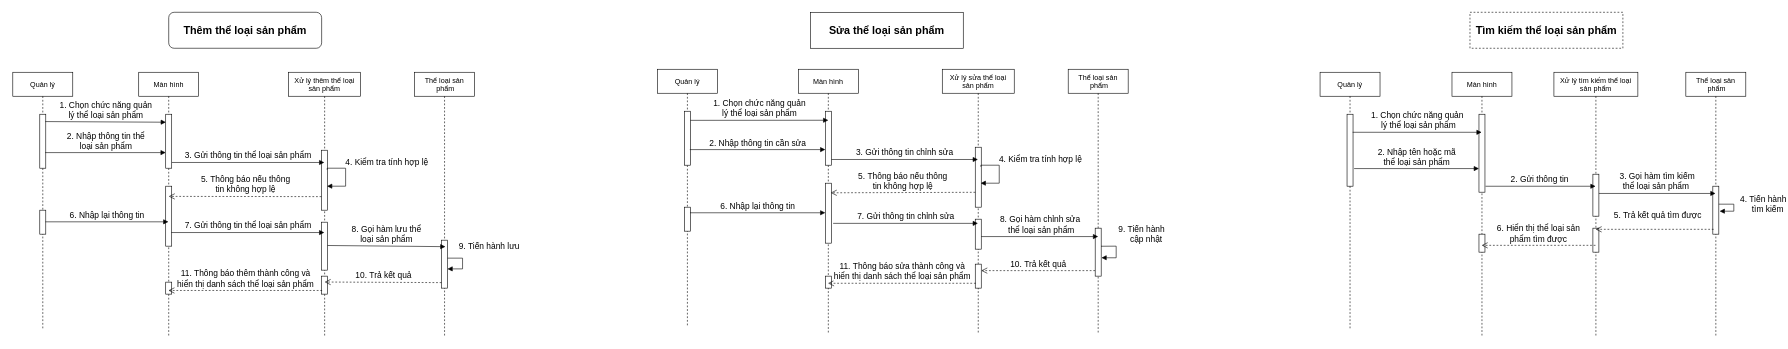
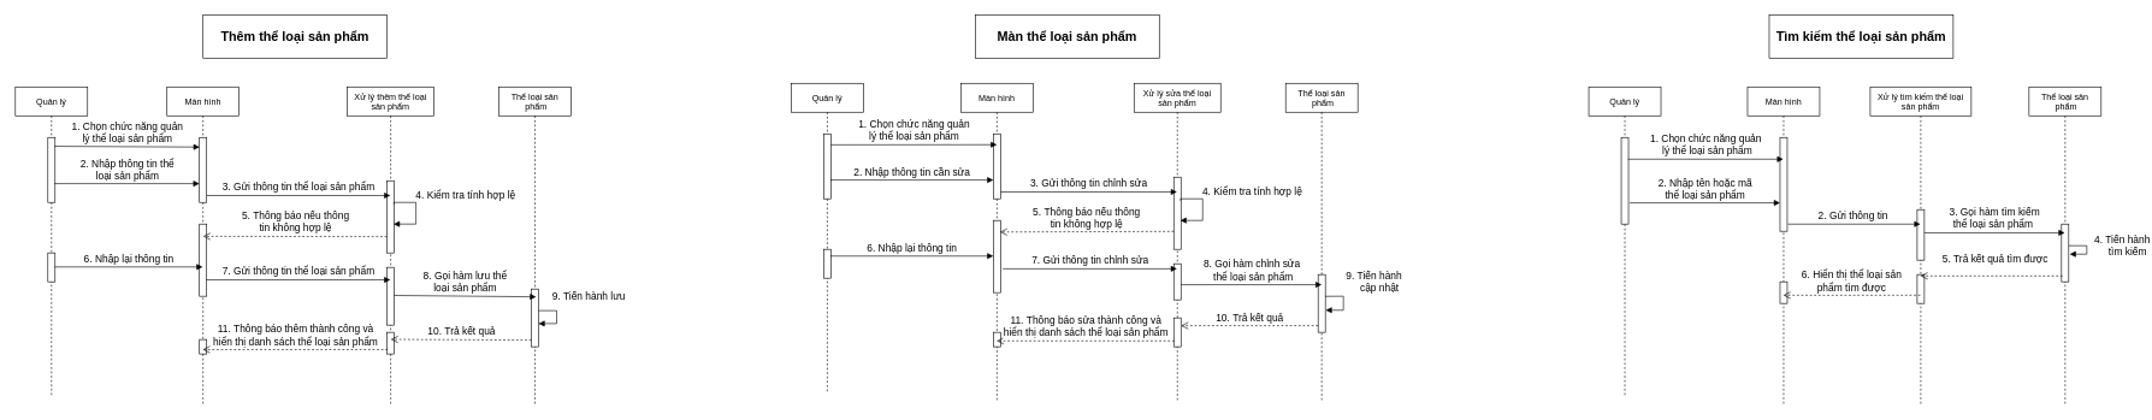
  <mxCell id="0" />
  <mxCell id="1" parent="0" />
  <mxCell id="2" value="Quản lý" style="shape=umlLifeline;perimeter=lifelinePerimeter;container=1;collapsible=0;recursiveResize=0;rounded=0;shadow=0;strokeWidth=1;" parent="1" vertex="1"><mxGeometry x="20" y="120" width="100" height="430" as="geometry" /></mxCell>
  <mxCell id="3" value="" style="points=[];perimeter=orthogonalPerimeter;rounded=0;shadow=0;strokeWidth=1;" parent="2" vertex="1"><mxGeometry x="45" y="70" width="10" height="90" as="geometry" /></mxCell>
  <mxCell id="4" value="" style="html=1;points=[];perimeter=orthogonalPerimeter;fontSize=12;" parent="2" vertex="1"><mxGeometry x="45" y="230" width="10" height="40" as="geometry" /></mxCell>
  <mxCell id="5" value="Màn hình" style="shape=umlLifeline;perimeter=lifelinePerimeter;container=1;collapsible=0;recursiveResize=0;rounded=0;shadow=0;strokeWidth=1;" parent="1" vertex="1"><mxGeometry x="230" y="120" width="100" height="440" as="geometry" /></mxCell>
  <mxCell id="6" value="" style="points=[];perimeter=orthogonalPerimeter;rounded=0;shadow=0;strokeWidth=1;" parent="5" vertex="1"><mxGeometry x="45" y="70" width="10" height="90" as="geometry" /></mxCell>
  <mxCell id="7" value="" style="html=1;points=[];perimeter=orthogonalPerimeter;fontSize=12;" parent="5" vertex="1"><mxGeometry x="45" y="190" width="10" height="100" as="geometry" /></mxCell>
  <mxCell id="8" value="" style="html=1;points=[];perimeter=orthogonalPerimeter;fontSize=12;" parent="5" vertex="1"><mxGeometry x="45" y="350" width="10" height="20" as="geometry" /></mxCell>
  <mxCell id="9" value="Xử lý thêm thể loại&#10;sản phẩm" style="shape=umlLifeline;perimeter=lifelinePerimeter;container=1;collapsible=0;recursiveResize=0;rounded=0;shadow=0;strokeWidth=1;" parent="1" vertex="1"><mxGeometry x="480" y="120" width="120" height="440" as="geometry" /></mxCell>
  <mxCell id="10" value="" style="points=[];perimeter=orthogonalPerimeter;rounded=0;shadow=0;strokeWidth=1;" parent="9" vertex="1"><mxGeometry x="55" y="130" width="10" height="100" as="geometry" /></mxCell>
  <mxCell id="11" value="&lt;font style=&quot;font-size: 14px&quot;&gt;4.&amp;nbsp;Kiểm tra tính hợp lệ&lt;/font&gt;" style="edgeStyle=orthogonalEdgeStyle;html=1;align=left;spacingLeft=2;endArrow=block;rounded=0;fontSize=12;exitX=0.928;exitY=0.326;exitDx=0;exitDy=0;exitPerimeter=0;" parent="9" source="10" edge="1"><mxGeometry x="-0.375" y="10" relative="1" as="geometry"><mxPoint x="65" y="120" as="sourcePoint" /><Array as="points"><mxPoint x="64" y="160" /><mxPoint x="95" y="160" /><mxPoint x="95" y="190" /></Array><mxPoint x="64" y="190" as="targetPoint" /><mxPoint as="offset" /></mxGeometry></mxCell>
  <mxCell id="12" value="" style="html=1;points=[];perimeter=orthogonalPerimeter;fontSize=12;" parent="9" vertex="1"><mxGeometry x="55" y="250" width="10" height="80" as="geometry" /></mxCell>
  <mxCell id="13" value="" style="html=1;points=[];perimeter=orthogonalPerimeter;fontSize=12;" parent="9" vertex="1"><mxGeometry x="55" y="340" width="10" height="30" as="geometry" /></mxCell>
  <mxCell id="14" value="Thể loại sản&#10; phẩm" style="shape=umlLifeline;perimeter=lifelinePerimeter;container=1;collapsible=0;recursiveResize=0;rounded=0;shadow=0;strokeWidth=1;" parent="1" vertex="1"><mxGeometry x="690" y="120" width="100" height="440" as="geometry" /></mxCell>
  <mxCell id="15" value="&lt;font style=&quot;font-size: 14px&quot;&gt;9.&amp;nbsp;Tiến hành lưu&lt;/font&gt;" style="edgeStyle=orthogonalEdgeStyle;html=1;align=left;spacingLeft=2;endArrow=block;rounded=0;entryX=0.986;entryY=0.599;fontSize=12;entryDx=0;entryDy=0;entryPerimeter=0;" parent="14" target="16" edge="1"><mxGeometry x="-0.453" y="20" relative="1" as="geometry"><mxPoint x="50" y="310" as="sourcePoint" /><Array as="points"><mxPoint x="80" y="310" /><mxPoint x="80" y="328" /></Array><mxPoint x="55" y="330" as="targetPoint" /><mxPoint as="offset" /></mxGeometry></mxCell>
  <mxCell id="16" value="" style="html=1;points=[];perimeter=orthogonalPerimeter;fontSize=12;" parent="14" vertex="1"><mxGeometry x="45" y="280" width="10" height="80" as="geometry" /></mxCell>
  <mxCell id="17" value="&lt;font style=&quot;font-size: 14px&quot;&gt;2. Nhập thông tin thể&lt;br&gt;loại sản phẩm&lt;/font&gt;" style="html=1;verticalAlign=bottom;endArrow=block;rounded=0;exitX=0.9;exitY=0.711;exitDx=0;exitDy=0;exitPerimeter=0;" parent="1" source="3" target="6" edge="1"><mxGeometry width="80" relative="1" as="geometry"><mxPoint x="380" y="310" as="sourcePoint" /><mxPoint x="460" y="310" as="targetPoint" /></mxGeometry></mxCell>
  <mxCell id="18" value="&lt;font style=&quot;font-size: 14px&quot;&gt;3. Gửi thông tin thể loại sản phẩm&lt;/font&gt;" style="html=1;verticalAlign=bottom;endArrow=block;rounded=0;fontSize=12;exitX=1.031;exitY=0.894;exitDx=0;exitDy=0;exitPerimeter=0;" parent="1" source="6" target="9" edge="1"><mxGeometry width="80" relative="1" as="geometry"><mxPoint x="380" y="310" as="sourcePoint" /><mxPoint x="460" y="310" as="targetPoint" /></mxGeometry></mxCell>
  <mxCell id="19" value="&lt;font style=&quot;font-size: 14px&quot;&gt;5.&amp;nbsp;Thông báo nếu thông&lt;br&gt;tin không hợp lệ&lt;/font&gt;" style="html=1;verticalAlign=bottom;endArrow=open;dashed=1;endSize=8;rounded=0;fontSize=12;exitX=-0.038;exitY=0.774;exitDx=0;exitDy=0;exitPerimeter=0;" parent="1" source="10" edge="1"><mxGeometry relative="1" as="geometry"><mxPoint x="510" y="300" as="sourcePoint" /><mxPoint x="280" y="327" as="targetPoint" /></mxGeometry></mxCell>
  <mxCell id="20" value="&lt;font style=&quot;font-size: 14px&quot;&gt;6.&amp;nbsp;Nhập lại thông tin&lt;/font&gt;" style="html=1;verticalAlign=bottom;endArrow=block;rounded=0;fontSize=12;exitX=0.938;exitY=0.485;exitDx=0;exitDy=0;exitPerimeter=0;" parent="1" source="4" target="5" edge="1"><mxGeometry width="80" relative="1" as="geometry"><mxPoint x="50" y="358" as="sourcePoint" /><mxPoint x="260" y="369" as="targetPoint" /></mxGeometry></mxCell>
  <mxCell id="21" value="&lt;font style=&quot;font-size: 14px&quot;&gt;7. Gửi thông tin thể loại sản phẩm&lt;/font&gt;" style="html=1;verticalAlign=bottom;endArrow=block;rounded=0;fontSize=12;exitX=0.938;exitY=0.773;exitDx=0;exitDy=0;exitPerimeter=0;" parent="1" source="7" target="9" edge="1"><mxGeometry width="80" relative="1" as="geometry"><mxPoint x="230" y="330" as="sourcePoint" /><mxPoint x="310" y="330" as="targetPoint" /></mxGeometry></mxCell>
  <mxCell id="22" value="&lt;font style=&quot;font-size: 14px&quot;&gt;8.&amp;nbsp;Gọi hàm lưu thể&lt;br&gt;loại sản phẩm&lt;/font&gt;" style="html=1;verticalAlign=bottom;endArrow=block;rounded=0;fontSize=12;exitX=0.986;exitY=0.486;exitDx=0;exitDy=0;exitPerimeter=0;entryX=0.515;entryY=0.661;entryDx=0;entryDy=0;entryPerimeter=0;" parent="1" source="12" target="14" edge="1"><mxGeometry width="80" relative="1" as="geometry"><mxPoint x="530" y="370" as="sourcePoint" /><mxPoint x="610" y="370" as="targetPoint" /></mxGeometry></mxCell>
  <mxCell id="23" value="&lt;font style=&quot;font-size: 14px&quot;&gt;10.&amp;nbsp;Trả kết quả&lt;/font&gt;" style="html=1;verticalAlign=bottom;endArrow=open;dashed=1;endSize=8;rounded=0;fontSize=12;exitX=-0.014;exitY=0.885;exitDx=0;exitDy=0;exitPerimeter=0;entryX=0.5;entryY=0.795;entryDx=0;entryDy=0;entryPerimeter=0;" parent="1" source="16" target="9" edge="1"><mxGeometry relative="1" as="geometry"><mxPoint x="610" y="470" as="sourcePoint" /><mxPoint x="530" y="470" as="targetPoint" /></mxGeometry></mxCell>
  <mxCell id="24" value="&lt;font style=&quot;font-size: 14px&quot;&gt;11.&amp;nbsp;Thông báo thêm thành công và&lt;br&gt;hiển thị danh sách thể loại sản phẩm&lt;/font&gt;" style="html=1;verticalAlign=bottom;endArrow=open;dashed=1;endSize=8;rounded=0;fontSize=12;exitX=0.081;exitY=0.797;exitDx=0;exitDy=0;exitPerimeter=0;" parent="1" source="13" target="5" edge="1"><mxGeometry relative="1" as="geometry"><mxPoint x="480" y="420" as="sourcePoint" /><mxPoint x="400" y="420" as="targetPoint" /></mxGeometry></mxCell>
- <mxCell id="25" value="&lt;b&gt;&lt;font style=&quot;font-size: 18px&quot;&gt;Thêm thể loại sản phẩm&lt;/font&gt;&lt;/b&gt;" style="whiteSpace=wrap;html=1;fontSize=12;rounded=1;" parent="1" vertex="1"><mxGeometry x="280" y="20" width="255" height="60" as="geometry" /></mxCell>
- <mxCell id="26" value="&lt;b&gt;&lt;font style=&quot;font-size: 18px&quot;&gt;Sửa thể loại sản phẩm&lt;/font&gt;&lt;/b&gt;" style="rounded=0;whiteSpace=wrap;html=1;fontSize=12;" parent="1" vertex="1"><mxGeometry x="1350" y="20" width="255" height="60" as="geometry" /></mxCell>
+ <mxCell id="25" value="&lt;b&gt;&lt;font style=&quot;font-size: 18px&quot;&gt;Thêm thể loại sản phẩm&lt;/font&gt;&lt;/b&gt;" style="rounded=0;whiteSpace=wrap;html=1;fontSize=12;" parent="1" vertex="1"><mxGeometry x="280" y="20" width="255" height="60" as="geometry" /></mxCell>
+ <mxCell id="26" value="&lt;b&gt;&lt;font style=&quot;font-size: 18px&quot;&gt;Màn thể loại sản phẩm&lt;/font&gt;&lt;/b&gt;" style="rounded=0;whiteSpace=wrap;html=1;fontSize=12;" parent="1" vertex="1"><mxGeometry x="1350" y="20" width="255" height="60" as="geometry" /></mxCell>
  <mxCell id="27" value="Quản lý" style="shape=umlLifeline;perimeter=lifelinePerimeter;container=1;collapsible=0;recursiveResize=0;rounded=0;shadow=0;strokeWidth=1;" parent="1" vertex="1"><mxGeometry x="2200" y="120" width="100" height="430" as="geometry" /></mxCell>
  <mxCell id="28" value="" style="points=[];perimeter=orthogonalPerimeter;rounded=0;shadow=0;strokeWidth=1;" parent="27" vertex="1"><mxGeometry x="45" y="70" width="10" height="120" as="geometry" /></mxCell>
  <mxCell id="29" value="Màn hình" style="shape=umlLifeline;perimeter=lifelinePerimeter;container=1;collapsible=0;recursiveResize=0;rounded=0;shadow=0;strokeWidth=1;" parent="1" vertex="1"><mxGeometry x="2420" y="120" width="100" height="440" as="geometry" /></mxCell>
  <mxCell id="30" value="" style="points=[];perimeter=orthogonalPerimeter;rounded=0;shadow=0;strokeWidth=1;" parent="29" vertex="1"><mxGeometry x="45" y="70" width="10" height="130" as="geometry" /></mxCell>
  <mxCell id="31" value="" style="html=1;points=[];perimeter=orthogonalPerimeter;fontSize=12;" parent="29" vertex="1"><mxGeometry x="45" y="270" width="10" height="30" as="geometry" /></mxCell>
  <mxCell id="32" value="Xử lý tìm kiếm thể loại&#10;sản phẩm" style="shape=umlLifeline;perimeter=lifelinePerimeter;container=1;collapsible=0;recursiveResize=0;rounded=0;shadow=0;strokeWidth=1;" parent="1" vertex="1"><mxGeometry x="2590" y="120" width="140" height="440" as="geometry" /></mxCell>
  <mxCell id="33" value="" style="points=[];perimeter=orthogonalPerimeter;rounded=0;shadow=0;strokeWidth=1;" parent="32" vertex="1"><mxGeometry x="65" y="170" width="10" height="70" as="geometry" /></mxCell>
  <mxCell id="34" value="" style="html=1;points=[];perimeter=orthogonalPerimeter;fontSize=12;" parent="32" vertex="1"><mxGeometry x="65" y="260" width="10" height="40" as="geometry" /></mxCell>
  <mxCell id="35" value="Thể loại sản&#10; phẩm" style="shape=umlLifeline;perimeter=lifelinePerimeter;container=1;collapsible=0;recursiveResize=0;rounded=0;shadow=0;strokeWidth=1;" parent="1" vertex="1"><mxGeometry x="2810" y="120" width="100" height="440" as="geometry" /></mxCell>
  <mxCell id="36" value="" style="html=1;points=[];perimeter=orthogonalPerimeter;fontSize=12;" parent="35" vertex="1"><mxGeometry x="45" y="190" width="10" height="80" as="geometry" /></mxCell>
  <mxCell id="37" value="&lt;font style=&quot;font-size: 14px&quot;&gt;4. Tiến hành&lt;br&gt;&amp;nbsp; &amp;nbsp; &amp;nbsp;tìm kiếm&lt;/font&gt;" style="edgeStyle=orthogonalEdgeStyle;html=1;align=left;spacingLeft=2;endArrow=block;rounded=0;fontSize=12;exitX=1;exitY=0.375;exitDx=0;exitDy=0;exitPerimeter=0;entryX=1.133;entryY=0.521;entryDx=0;entryDy=0;entryPerimeter=0;" parent="35" source="36" target="36" edge="1"><mxGeometry x="-0.286" y="-10" relative="1" as="geometry"><mxPoint x="60" y="160" as="sourcePoint" /><Array as="points"><mxPoint x="80" y="220" /><mxPoint x="80" y="232" /></Array><mxPoint x="60" y="220" as="targetPoint" /><mxPoint x="10" y="-10" as="offset" /></mxGeometry></mxCell>
  <mxCell id="38" value="&lt;font style=&quot;font-size: 14px&quot;&gt;2. Nhập tên hoặc mã&lt;br&gt;thể loại sản phẩm&lt;/font&gt;" style="html=1;verticalAlign=bottom;endArrow=block;rounded=0;exitX=1.18;exitY=0.755;exitDx=0;exitDy=0;exitPerimeter=0;" parent="1" source="28" target="30" edge="1"><mxGeometry width="80" relative="1" as="geometry"><mxPoint x="2260" y="280" as="sourcePoint" /><mxPoint x="2630" y="310" as="targetPoint" /></mxGeometry></mxCell>
  <mxCell id="39" value="&lt;font style=&quot;font-size: 14px&quot;&gt;2. Gửi thông tin&amp;nbsp;&lt;/font&gt;" style="html=1;verticalAlign=bottom;endArrow=block;rounded=0;fontSize=12;exitX=1.1;exitY=0.924;exitDx=0;exitDy=0;exitPerimeter=0;" parent="1" source="30" target="32" edge="1"><mxGeometry width="80" relative="1" as="geometry"><mxPoint x="2550" y="310" as="sourcePoint" /><mxPoint x="2630" y="310" as="targetPoint" /></mxGeometry></mxCell>
- <mxCell id="40" value="&lt;b&gt;&lt;font style=&quot;font-size: 18px&quot;&gt;Tìm kiếm thể loại sản phẩm&lt;/font&gt;&lt;/b&gt;" style="rounded=0;whiteSpace=wrap;html=1;fontSize=12;dashed=1;" parent="1" vertex="1"><mxGeometry x="2450" y="20" width="255" height="60" as="geometry" /></mxCell>
+ <mxCell id="40" value="&lt;b&gt;&lt;font style=&quot;font-size: 18px&quot;&gt;Tìm kiếm thể loại sản phẩm&lt;/font&gt;&lt;/b&gt;" style="rounded=0;whiteSpace=wrap;html=1;fontSize=12;" parent="1" vertex="1"><mxGeometry x="2450" y="20" width="255" height="60" as="geometry" /></mxCell>
  <mxCell id="41" value="&lt;font style=&quot;font-size: 14px&quot;&gt;3. Gọi hàm tìm kiếm &lt;br&gt;thể loại sản phẩm&amp;nbsp;&lt;/font&gt;" style="html=1;verticalAlign=bottom;endArrow=block;rounded=0;fontSize=12;exitX=1.003;exitY=0.459;exitDx=0;exitDy=0;exitPerimeter=0;" parent="1" source="33" target="35" edge="1"><mxGeometry width="80" relative="1" as="geometry"><mxPoint x="2700" y="260" as="sourcePoint" /><mxPoint x="2580" y="300" as="targetPoint" /></mxGeometry></mxCell>
  <mxCell id="42" value="&lt;font style=&quot;font-size: 14px&quot;&gt;5. Trả kết quả tìm được&lt;/font&gt;" style="html=1;verticalAlign=bottom;endArrow=open;dashed=1;endSize=8;rounded=0;fontSize=12;exitX=0.134;exitY=0.899;exitDx=0;exitDy=0;exitPerimeter=0;" parent="1" source="36" target="32" edge="1"><mxGeometry x="-0.056" y="-12" relative="1" as="geometry"><mxPoint x="2800" y="240" as="sourcePoint" /><mxPoint x="2720" y="240" as="targetPoint" /><mxPoint as="offset" /></mxGeometry></mxCell>
  <mxCell id="43" value="&lt;font style=&quot;font-size: 14px&quot;&gt;6. Hiển thị thể loại sản&lt;br&gt;phẩm tìm được&lt;/font&gt;" style="html=1;verticalAlign=bottom;endArrow=open;dashed=1;endSize=8;rounded=0;fontSize=12;exitX=0.495;exitY=0.656;exitDx=0;exitDy=0;exitPerimeter=0;" parent="1" source="32" target="29" edge="1"><mxGeometry relative="1" as="geometry"><mxPoint x="2800" y="370" as="sourcePoint" /><mxPoint x="2570" y="350" as="targetPoint" /></mxGeometry></mxCell>
  <mxCell id="44" value="&lt;font style=&quot;font-size: 14px&quot;&gt;1. Chọn chức năng quản &lt;br&gt;lý thể loại sản phẩm&lt;/font&gt;" style="html=1;verticalAlign=bottom;endArrow=block;rounded=0;fontSize=12;entryX=0.033;entryY=0.148;entryDx=0;entryDy=0;entryPerimeter=0;exitX=0.92;exitY=0.136;exitDx=0;exitDy=0;exitPerimeter=0;" parent="1" source="3" target="6" edge="1"><mxGeometry width="80" relative="1" as="geometry"><mxPoint x="10" y="203" as="sourcePoint" /><mxPoint x="550" y="230" as="targetPoint" /></mxGeometry></mxCell>
  <mxCell id="45" value="Quản lý" style="shape=umlLifeline;perimeter=lifelinePerimeter;container=1;collapsible=0;recursiveResize=0;rounded=0;shadow=0;strokeWidth=1;" parent="1" vertex="1"><mxGeometry x="1095" y="115" width="100" height="430" as="geometry" /></mxCell>
  <mxCell id="46" value="" style="points=[];perimeter=orthogonalPerimeter;rounded=0;shadow=0;strokeWidth=1;" parent="45" vertex="1"><mxGeometry x="45" y="70" width="10" height="90" as="geometry" /></mxCell>
  <mxCell id="47" value="" style="html=1;points=[];perimeter=orthogonalPerimeter;fontSize=12;" parent="45" vertex="1"><mxGeometry x="45" y="230" width="10" height="40" as="geometry" /></mxCell>
  <mxCell id="48" value="Màn hình" style="shape=umlLifeline;perimeter=lifelinePerimeter;container=1;collapsible=0;recursiveResize=0;rounded=0;shadow=0;strokeWidth=1;" parent="1" vertex="1"><mxGeometry x="1330" y="115" width="100" height="440" as="geometry" /></mxCell>
  <mxCell id="49" value="" style="points=[];perimeter=orthogonalPerimeter;rounded=0;shadow=0;strokeWidth=1;" parent="48" vertex="1"><mxGeometry x="45" y="70" width="10" height="90" as="geometry" /></mxCell>
  <mxCell id="50" value="" style="html=1;points=[];perimeter=orthogonalPerimeter;fontSize=12;" parent="48" vertex="1"><mxGeometry x="45" y="190" width="10" height="100" as="geometry" /></mxCell>
  <mxCell id="51" value="" style="html=1;points=[];perimeter=orthogonalPerimeter;fontSize=12;" parent="48" vertex="1"><mxGeometry x="45" y="345" width="10" height="20" as="geometry" /></mxCell>
  <mxCell id="52" value="Xử lý sửa thể loại&#10;sản phẩm" style="shape=umlLifeline;perimeter=lifelinePerimeter;container=1;collapsible=0;recursiveResize=0;rounded=0;shadow=0;strokeWidth=1;" parent="1" vertex="1"><mxGeometry x="1570" y="115" width="120" height="440" as="geometry" /></mxCell>
  <mxCell id="53" value="" style="points=[];perimeter=orthogonalPerimeter;rounded=0;shadow=0;strokeWidth=1;" parent="52" vertex="1"><mxGeometry x="55" y="130" width="10" height="100" as="geometry" /></mxCell>
  <mxCell id="54" value="&lt;font style=&quot;font-size: 14px&quot;&gt;4.&amp;nbsp;Kiểm tra tính hợp lệ&lt;/font&gt;" style="edgeStyle=orthogonalEdgeStyle;html=1;align=left;spacingLeft=2;endArrow=block;rounded=0;fontSize=12;exitX=0.928;exitY=0.326;exitDx=0;exitDy=0;exitPerimeter=0;" parent="52" source="53" edge="1"><mxGeometry x="-0.375" y="10" relative="1" as="geometry"><mxPoint x="65" y="120" as="sourcePoint" /><Array as="points"><mxPoint x="64" y="160" /><mxPoint x="95" y="160" /><mxPoint x="95" y="190" /></Array><mxPoint x="64" y="190" as="targetPoint" /><mxPoint as="offset" /></mxGeometry></mxCell>
  <mxCell id="55" value="" style="html=1;points=[];perimeter=orthogonalPerimeter;fontSize=12;" parent="52" vertex="1"><mxGeometry x="55" y="250" width="10" height="50" as="geometry" /></mxCell>
  <mxCell id="56" value="" style="html=1;points=[];perimeter=orthogonalPerimeter;fontSize=12;" parent="52" vertex="1"><mxGeometry x="55" y="325" width="10" height="40" as="geometry" /></mxCell>
  <mxCell id="57" value="Thể loại sản&#10; phẩm" style="shape=umlLifeline;perimeter=lifelinePerimeter;container=1;collapsible=0;recursiveResize=0;rounded=0;shadow=0;strokeWidth=1;" parent="1" vertex="1"><mxGeometry x="1780" y="115" width="100" height="440" as="geometry" /></mxCell>
  <mxCell id="58" value="&lt;font style=&quot;font-size: 14px&quot;&gt;9.&amp;nbsp;Tiến hành&lt;br&gt;&amp;nbsp; &amp;nbsp; &amp;nbsp;cập nhật&lt;/font&gt;" style="edgeStyle=orthogonalEdgeStyle;html=1;align=left;spacingLeft=2;endArrow=block;rounded=0;fontSize=12;exitX=1.042;exitY=0.377;exitDx=0;exitDy=0;exitPerimeter=0;entryX=1.042;entryY=0.617;entryDx=0;entryDy=0;entryPerimeter=0;" parent="57" source="59" target="59" edge="1"><mxGeometry x="-0.108" y="-20" relative="1" as="geometry"><mxPoint x="50" y="310" as="sourcePoint" /><Array as="points"><mxPoint x="50" y="295" /><mxPoint x="80" y="295" /><mxPoint x="80" y="314" /></Array><mxPoint x="60" y="315" as="targetPoint" /><mxPoint x="20" y="-20" as="offset" /></mxGeometry></mxCell>
  <mxCell id="59" value="" style="html=1;points=[];perimeter=orthogonalPerimeter;fontSize=12;" parent="57" vertex="1"><mxGeometry x="45" y="265" width="10" height="80" as="geometry" /></mxCell>
  <mxCell id="60" value="&lt;font style=&quot;font-size: 14px&quot;&gt;2. Nhập thông tin cần sửa&lt;/font&gt;" style="html=1;verticalAlign=bottom;endArrow=block;rounded=0;exitX=0.9;exitY=0.711;exitDx=0;exitDy=0;exitPerimeter=0;" parent="1" source="46" target="49" edge="1"><mxGeometry width="80" relative="1" as="geometry"><mxPoint x="1500" y="305" as="sourcePoint" /><mxPoint x="1580" y="305" as="targetPoint" /></mxGeometry></mxCell>
  <mxCell id="61" value="&lt;font style=&quot;font-size: 14px&quot;&gt;3. Gửi thông tin chỉnh sửa&lt;/font&gt;" style="html=1;verticalAlign=bottom;endArrow=block;rounded=0;fontSize=12;exitX=1.031;exitY=0.894;exitDx=0;exitDy=0;exitPerimeter=0;" parent="1" source="49" target="52" edge="1"><mxGeometry width="80" relative="1" as="geometry"><mxPoint x="1500" y="305" as="sourcePoint" /><mxPoint x="1580" y="305" as="targetPoint" /></mxGeometry></mxCell>
  <mxCell id="62" value="&lt;font style=&quot;font-size: 14px&quot;&gt;5.&amp;nbsp;Thông báo nếu thông&lt;br&gt;tin không hợp lệ&lt;/font&gt;" style="html=1;verticalAlign=bottom;endArrow=open;dashed=1;endSize=8;rounded=0;fontSize=12;exitX=0;exitY=0.752;exitDx=0;exitDy=0;exitPerimeter=0;entryX=0.9;entryY=0.16;entryDx=0;entryDy=0;entryPerimeter=0;" parent="1" source="53" target="50" edge="1"><mxGeometry relative="1" as="geometry"><mxPoint x="1630" y="295" as="sourcePoint" /><mxPoint x="1380" y="295" as="targetPoint" /></mxGeometry></mxCell>
  <mxCell id="63" value="&lt;font style=&quot;font-size: 14px&quot;&gt;6.&amp;nbsp;Nhập lại thông tin&lt;/font&gt;" style="html=1;verticalAlign=bottom;endArrow=block;rounded=0;fontSize=12;exitX=0.928;exitY=0.233;exitDx=0;exitDy=0;exitPerimeter=0;" parent="1" source="47" target="50" edge="1"><mxGeometry width="80" relative="1" as="geometry"><mxPoint x="1170" y="353" as="sourcePoint" /><mxPoint x="1380" y="364" as="targetPoint" /></mxGeometry></mxCell>
  <mxCell id="64" value="&lt;font style=&quot;font-size: 14px&quot;&gt;7. Gửi thông tin chỉnh sửa&lt;/font&gt;" style="html=1;verticalAlign=bottom;endArrow=block;rounded=0;fontSize=12;exitX=1.3;exitY=0.67;exitDx=0;exitDy=0;exitPerimeter=0;" parent="1" source="50" target="52" edge="1"><mxGeometry width="80" relative="1" as="geometry"><mxPoint x="1350" y="325" as="sourcePoint" /><mxPoint x="1430" y="325" as="targetPoint" /></mxGeometry></mxCell>
  <mxCell id="65" value="&lt;font style=&quot;font-size: 14px&quot;&gt;8.&amp;nbsp;Gọi hàm chỉnh sửa&lt;br&gt;&amp;nbsp;thể loại sản phẩm&lt;/font&gt;" style="html=1;verticalAlign=bottom;endArrow=block;rounded=0;fontSize=12;" parent="1" source="55" edge="1"><mxGeometry width="80" relative="1" as="geometry"><mxPoint x="1650" y="365" as="sourcePoint" /><mxPoint x="1830" y="394" as="targetPoint" /></mxGeometry></mxCell>
  <mxCell id="66" value="&lt;font style=&quot;font-size: 14px&quot;&gt;10.&amp;nbsp;Trả kết quả&lt;/font&gt;" style="html=1;verticalAlign=bottom;endArrow=open;dashed=1;endSize=8;rounded=0;fontSize=12;exitX=-0.014;exitY=0.885;exitDx=0;exitDy=0;exitPerimeter=0;" parent="1" source="59" target="56" edge="1"><mxGeometry relative="1" as="geometry"><mxPoint x="1730" y="465" as="sourcePoint" /><mxPoint x="1650" y="465" as="targetPoint" /></mxGeometry></mxCell>
  <mxCell id="67" value="&lt;font style=&quot;font-size: 14px&quot;&gt;11.&amp;nbsp;Thông báo sửa thành công và&lt;br&gt;hiển thị danh sách thể loại sản phẩm&lt;/font&gt;" style="html=1;verticalAlign=bottom;endArrow=open;dashed=1;endSize=8;rounded=0;fontSize=12;exitX=0.081;exitY=0.797;exitDx=0;exitDy=0;exitPerimeter=0;" parent="1" source="56" target="48" edge="1"><mxGeometry relative="1" as="geometry"><mxPoint x="1600" y="415" as="sourcePoint" /><mxPoint x="1520" y="415" as="targetPoint" /></mxGeometry></mxCell>
  <mxCell id="68" value="&lt;font style=&quot;font-size: 14px&quot;&gt;1. Chọn chức năng quản&lt;br&gt;lý thể loại sản phẩm&lt;/font&gt;" style="html=1;verticalAlign=bottom;endArrow=block;rounded=0;fontSize=12;entryX=0.5;entryY=0.167;entryDx=0;entryDy=0;entryPerimeter=0;exitX=1;exitY=0.169;exitDx=0;exitDy=0;exitPerimeter=0;" parent="1" source="46" target="49" edge="1"><mxGeometry width="80" relative="1" as="geometry"><mxPoint x="1120" y="200" as="sourcePoint" /><mxPoint x="1370" y="200" as="targetPoint" /></mxGeometry></mxCell>
  <mxCell id="69" value="1. Chọn chức năng quản&lt;br&gt;&amp;nbsp;lý thể loại sản phẩm" style="html=1;verticalAlign=bottom;endArrow=block;rounded=0;fontSize=14;exitX=0.933;exitY=0.251;exitDx=0;exitDy=0;exitPerimeter=0;" parent="1" source="28" target="29" edge="1"><mxGeometry width="80" relative="1" as="geometry"><mxPoint x="2150" y="250" as="sourcePoint" /><mxPoint x="2230" y="250" as="targetPoint" /></mxGeometry></mxCell>
